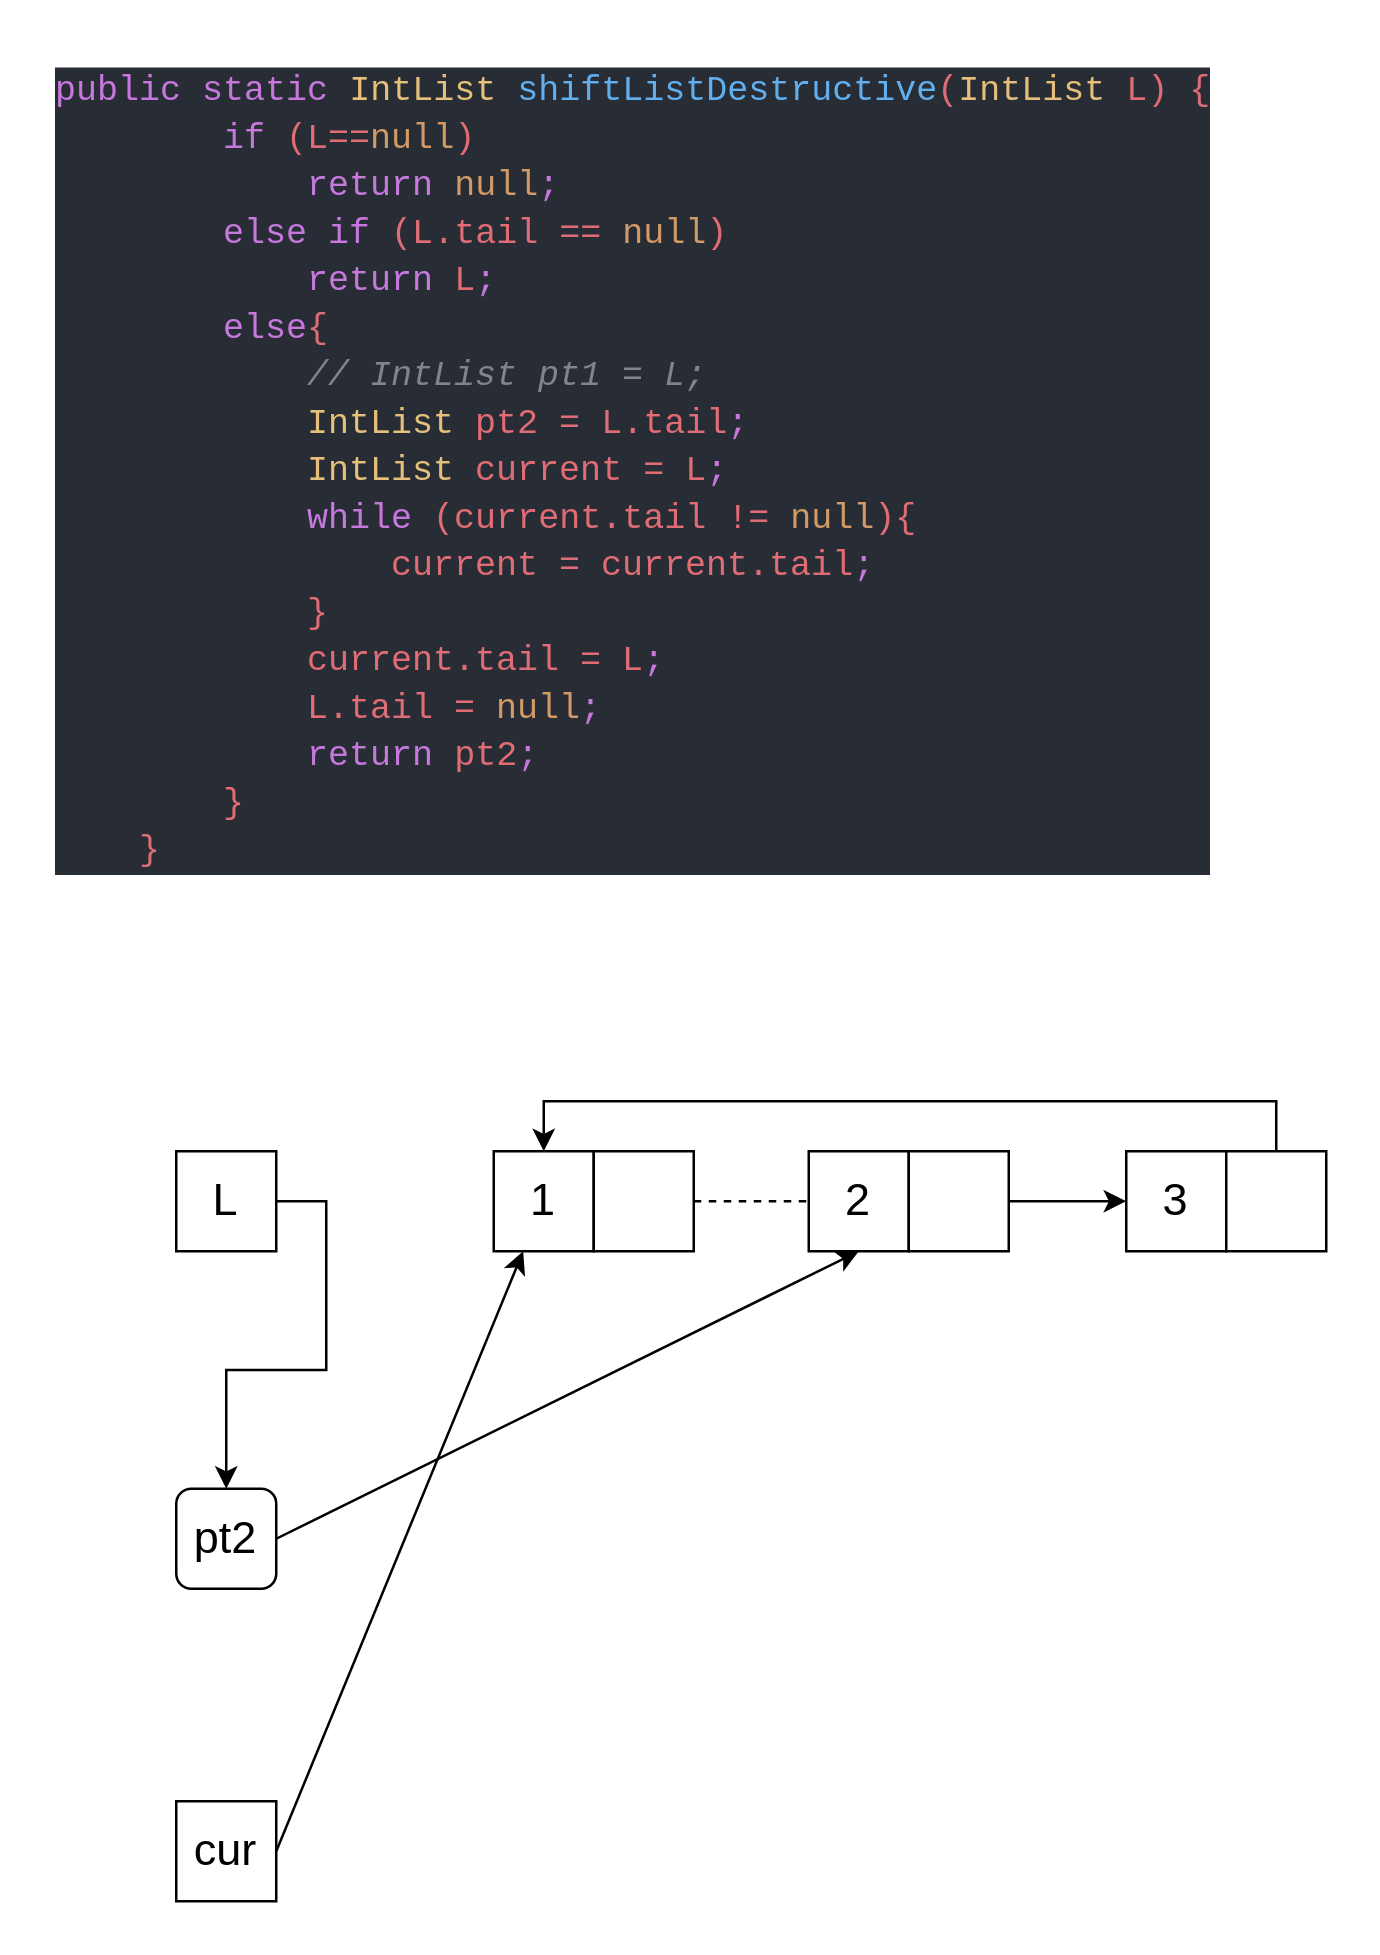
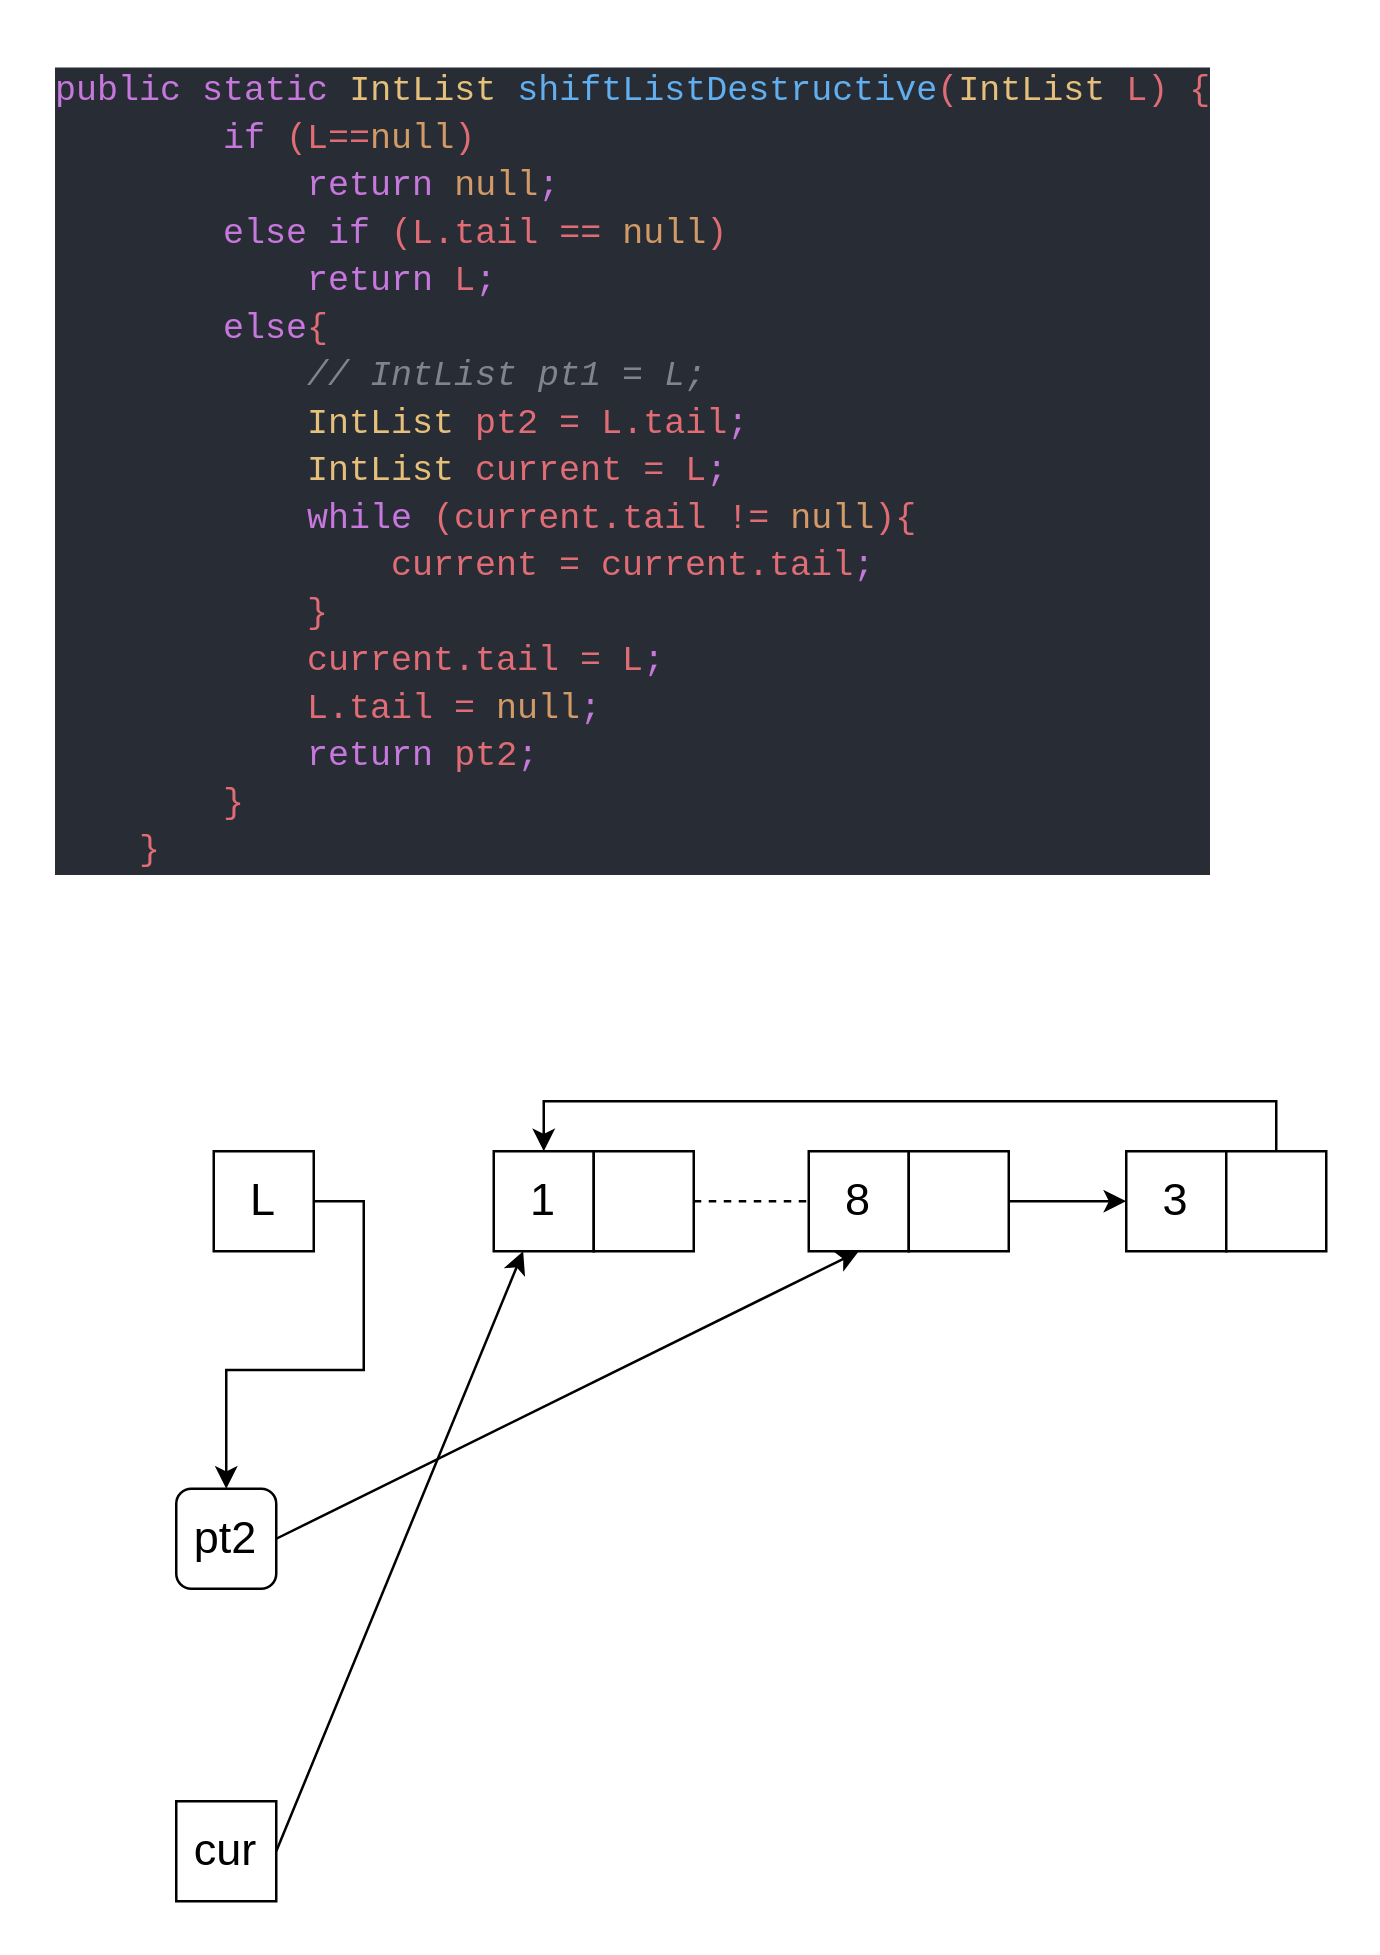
  <mxCell id="0" />
  <mxCell id="1" parent="0" />
  <mxCell id="2" value="&lt;div style=&quot;color: rgb(171 , 178 , 191) ; background-color: rgb(40 , 44 , 52) ; font-family: &amp;#34;consolas&amp;#34; , &amp;#34;courier new&amp;#34; , monospace ; font-weight: normal ; font-size: 14px ; line-height: 19px&quot;&gt;&lt;div&gt;&lt;span style=&quot;color: #c678dd&quot;&gt;public&lt;/span&gt;&lt;span style=&quot;color: #e06c75&quot;&gt;&amp;nbsp;&lt;/span&gt;&lt;span style=&quot;color: #c678dd&quot;&gt;static&lt;/span&gt;&lt;span style=&quot;color: #e06c75&quot;&gt;&amp;nbsp;&lt;/span&gt;&lt;span style=&quot;color: #e5c07b&quot;&gt;IntList&lt;/span&gt;&lt;span style=&quot;color: #e06c75&quot;&gt;&amp;nbsp;&lt;/span&gt;&lt;span style=&quot;color: #61afef&quot;&gt;shiftListDestructive&lt;/span&gt;&lt;span style=&quot;color: #e06c75&quot;&gt;(&lt;/span&gt;&lt;span style=&quot;color: #e5c07b&quot;&gt;IntList&lt;/span&gt;&lt;span style=&quot;color: #e06c75&quot;&gt;&amp;nbsp;L)&amp;nbsp;{&lt;/span&gt;&lt;/div&gt;&lt;div&gt;&lt;span style=&quot;color: #e06c75&quot;&gt;&amp;nbsp;&amp;nbsp;&amp;nbsp;&amp;nbsp;&amp;nbsp;&amp;nbsp;&amp;nbsp;&amp;nbsp;&lt;/span&gt;&lt;span style=&quot;color: #c678dd&quot;&gt;if&lt;/span&gt;&lt;span style=&quot;color: #e06c75&quot;&gt;&amp;nbsp;(L==&lt;/span&gt;&lt;span style=&quot;color: #d19a66&quot;&gt;null&lt;/span&gt;&lt;span style=&quot;color: #e06c75&quot;&gt;)&lt;/span&gt;&lt;/div&gt;&lt;div&gt;&lt;span style=&quot;color: #e06c75&quot;&gt;&amp;nbsp;&amp;nbsp;&amp;nbsp;&amp;nbsp;&amp;nbsp;&amp;nbsp;&amp;nbsp;&amp;nbsp;&amp;nbsp;&amp;nbsp;&amp;nbsp;&amp;nbsp;&lt;/span&gt;&lt;span style=&quot;color: #c678dd&quot;&gt;return&lt;/span&gt;&lt;span style=&quot;color: #e06c75&quot;&gt;&amp;nbsp;&lt;/span&gt;&lt;span style=&quot;color: #d19a66&quot;&gt;null&lt;/span&gt;&lt;span style=&quot;color: #c678dd&quot;&gt;;&lt;/span&gt;&lt;/div&gt;&lt;div&gt;&lt;span style=&quot;color: #e06c75&quot;&gt;&amp;nbsp;&amp;nbsp;&amp;nbsp;&amp;nbsp;&amp;nbsp;&amp;nbsp;&amp;nbsp;&amp;nbsp;&lt;/span&gt;&lt;span style=&quot;color: #c678dd&quot;&gt;else&lt;/span&gt;&lt;span style=&quot;color: #e06c75&quot;&gt;&amp;nbsp;&lt;/span&gt;&lt;span style=&quot;color: #c678dd&quot;&gt;if&lt;/span&gt;&lt;span style=&quot;color: #e06c75&quot;&gt;&amp;nbsp;(L.tail&amp;nbsp;==&amp;nbsp;&lt;/span&gt;&lt;span style=&quot;color: #d19a66&quot;&gt;null&lt;/span&gt;&lt;span style=&quot;color: #e06c75&quot;&gt;)&lt;/span&gt;&lt;/div&gt;&lt;div&gt;&lt;span style=&quot;color: #e06c75&quot;&gt;&amp;nbsp;&amp;nbsp;&amp;nbsp;&amp;nbsp;&amp;nbsp;&amp;nbsp;&amp;nbsp;&amp;nbsp;&amp;nbsp;&amp;nbsp;&amp;nbsp;&amp;nbsp;&lt;/span&gt;&lt;span style=&quot;color: #c678dd&quot;&gt;return&lt;/span&gt;&lt;span style=&quot;color: #e06c75&quot;&gt;&amp;nbsp;L&lt;/span&gt;&lt;span style=&quot;color: #c678dd&quot;&gt;;&lt;/span&gt;&lt;/div&gt;&lt;div&gt;&lt;span style=&quot;color: #e06c75&quot;&gt;&amp;nbsp;&amp;nbsp;&amp;nbsp;&amp;nbsp;&amp;nbsp;&amp;nbsp;&amp;nbsp;&amp;nbsp;&lt;/span&gt;&lt;span style=&quot;color: #c678dd&quot;&gt;else&lt;/span&gt;&lt;span style=&quot;color: #e06c75&quot;&gt;{&lt;/span&gt;&lt;/div&gt;&lt;div&gt;&lt;span style=&quot;color: #e06c75&quot;&gt;&amp;nbsp;&amp;nbsp;&amp;nbsp;&amp;nbsp;&amp;nbsp;&amp;nbsp;&amp;nbsp;&amp;nbsp;&amp;nbsp;&amp;nbsp;&amp;nbsp;&amp;nbsp;&lt;/span&gt;&lt;span style=&quot;color: #7f848e ; font-style: italic&quot;&gt;//&amp;nbsp;IntList&amp;nbsp;pt1&amp;nbsp;=&amp;nbsp;L;&lt;/span&gt;&lt;/div&gt;&lt;div&gt;&lt;span style=&quot;color: #e06c75&quot;&gt;&amp;nbsp;&amp;nbsp;&amp;nbsp;&amp;nbsp;&amp;nbsp;&amp;nbsp;&amp;nbsp;&amp;nbsp;&amp;nbsp;&amp;nbsp;&amp;nbsp;&amp;nbsp;&lt;/span&gt;&lt;span style=&quot;color: #e5c07b&quot;&gt;IntList&lt;/span&gt;&lt;span style=&quot;color: #e06c75&quot;&gt;&amp;nbsp;pt2&amp;nbsp;=&amp;nbsp;L.tail&lt;/span&gt;&lt;span style=&quot;color: #c678dd&quot;&gt;;&lt;/span&gt;&lt;/div&gt;&lt;div&gt;&lt;span style=&quot;color: #e06c75&quot;&gt;&amp;nbsp;&amp;nbsp;&amp;nbsp;&amp;nbsp;&amp;nbsp;&amp;nbsp;&amp;nbsp;&amp;nbsp;&amp;nbsp;&amp;nbsp;&amp;nbsp;&amp;nbsp;&lt;/span&gt;&lt;span style=&quot;color: #e5c07b&quot;&gt;IntList&lt;/span&gt;&lt;span style=&quot;color: #e06c75&quot;&gt;&amp;nbsp;current&amp;nbsp;=&amp;nbsp;L&lt;/span&gt;&lt;span style=&quot;color: #c678dd&quot;&gt;;&lt;/span&gt;&lt;/div&gt;&lt;div&gt;&lt;span style=&quot;color: #e06c75&quot;&gt;&amp;nbsp;&amp;nbsp;&amp;nbsp;&amp;nbsp;&amp;nbsp;&amp;nbsp;&amp;nbsp;&amp;nbsp;&amp;nbsp;&amp;nbsp;&amp;nbsp;&amp;nbsp;&lt;/span&gt;&lt;span style=&quot;color: #c678dd&quot;&gt;while&lt;/span&gt;&lt;span style=&quot;color: #e06c75&quot;&gt;&amp;nbsp;(current.tail&amp;nbsp;!=&amp;nbsp;&lt;/span&gt;&lt;span style=&quot;color: #d19a66&quot;&gt;null&lt;/span&gt;&lt;span style=&quot;color: #e06c75&quot;&gt;){&lt;/span&gt;&lt;/div&gt;&lt;div&gt;&lt;span style=&quot;color: #e06c75&quot;&gt;&amp;nbsp;&amp;nbsp;&amp;nbsp;&amp;nbsp;&amp;nbsp;&amp;nbsp;&amp;nbsp;&amp;nbsp;&amp;nbsp;&amp;nbsp;&amp;nbsp;&amp;nbsp;&amp;nbsp;&amp;nbsp;&amp;nbsp;&amp;nbsp;current&amp;nbsp;=&amp;nbsp;current.tail&lt;/span&gt;&lt;span style=&quot;color: #c678dd&quot;&gt;;&lt;/span&gt;&lt;/div&gt;&lt;div&gt;&lt;span style=&quot;color: #e06c75&quot;&gt;&amp;nbsp;&amp;nbsp;&amp;nbsp;&amp;nbsp;&amp;nbsp;&amp;nbsp;&amp;nbsp;&amp;nbsp;&amp;nbsp;&amp;nbsp;&amp;nbsp;&amp;nbsp;}&lt;/span&gt;&lt;/div&gt;&lt;div&gt;&lt;span style=&quot;color: #e06c75&quot;&gt;&amp;nbsp;&amp;nbsp;&amp;nbsp;&amp;nbsp;&amp;nbsp;&amp;nbsp;&amp;nbsp;&amp;nbsp;&amp;nbsp;&amp;nbsp;&amp;nbsp;&amp;nbsp;current.tail&amp;nbsp;=&amp;nbsp;L&lt;/span&gt;&lt;span style=&quot;color: #c678dd&quot;&gt;;&lt;/span&gt;&lt;/div&gt;&lt;div&gt;&lt;span style=&quot;color: #e06c75&quot;&gt;&amp;nbsp;&amp;nbsp;&amp;nbsp;&amp;nbsp;&amp;nbsp;&amp;nbsp;&amp;nbsp;&amp;nbsp;&amp;nbsp;&amp;nbsp;&amp;nbsp;&amp;nbsp;L.tail&amp;nbsp;=&amp;nbsp;&lt;/span&gt;&lt;span style=&quot;color: #d19a66&quot;&gt;null&lt;/span&gt;&lt;span style=&quot;color: #c678dd&quot;&gt;;&lt;/span&gt;&lt;/div&gt;&lt;div&gt;&lt;span style=&quot;color: #e06c75&quot;&gt;&amp;nbsp;&amp;nbsp;&amp;nbsp;&amp;nbsp;&amp;nbsp;&amp;nbsp;&amp;nbsp;&amp;nbsp;&amp;nbsp;&amp;nbsp;&amp;nbsp;&amp;nbsp;&lt;/span&gt;&lt;span style=&quot;color: #c678dd&quot;&gt;return&lt;/span&gt;&lt;span style=&quot;color: #e06c75&quot;&gt;&amp;nbsp;pt2&lt;/span&gt;&lt;span style=&quot;color: #c678dd&quot;&gt;;&lt;/span&gt;&lt;/div&gt;&lt;div&gt;&lt;span style=&quot;color: #e06c75&quot;&gt;&amp;nbsp;&amp;nbsp;&amp;nbsp;&amp;nbsp;&amp;nbsp;&amp;nbsp;&amp;nbsp;&amp;nbsp;}&lt;/span&gt;&lt;/div&gt;&lt;div&gt;&lt;span style=&quot;color: #e06c75&quot;&gt;&amp;nbsp;&amp;nbsp;&amp;nbsp;&amp;nbsp;}&lt;/span&gt;&lt;/div&gt;&lt;/div&gt;" style="text;whiteSpace=wrap;html=1;" vertex="1" parent="1"><mxGeometry x="20" y="20" width="450" height="400" as="geometry" /></mxCell>
  <mxCell id="3" style="edgeStyle=orthogonalEdgeStyle;rounded=0;orthogonalLoop=1;jettySize=auto;html=1;exitX=1;exitY=0.5;exitDx=0;exitDy=0;" edge="1" parent="1" source="4" target="13"><mxGeometry relative="1" as="geometry" /></mxCell>
- <mxCell id="4" value="&lt;font style=&quot;font-size: 18px&quot;&gt;L&lt;/font&gt;" style="whiteSpace=wrap;html=1;aspect=fixed;" vertex="1" parent="1"><mxGeometry x="70" y="460" width="40" height="40" as="geometry" /></mxCell>
+ <mxCell id="4" value="&lt;font style=&quot;font-size: 18px&quot;&gt;L&lt;/font&gt;" style="whiteSpace=wrap;html=1;aspect=fixed;" vertex="1" parent="1"><mxGeometry x="85" y="460" width="40" height="40" as="geometry" /></mxCell>
  <mxCell id="5" value="&lt;font style=&quot;font-size: 18px&quot;&gt;1&lt;/font&gt;" style="whiteSpace=wrap;html=1;aspect=fixed;" vertex="1" parent="1"><mxGeometry x="197" y="460" width="40" height="40" as="geometry" /></mxCell>
- <mxCell id="6" value="&lt;font style=&quot;font-size: 18px&quot;&gt;2&lt;/font&gt;" style="whiteSpace=wrap;html=1;aspect=fixed;" vertex="1" parent="1"><mxGeometry x="323" y="460" width="40" height="40" as="geometry" /></mxCell>
+ <mxCell id="6" value="&lt;font style=&quot;font-size: 18px&quot;&gt;8&lt;/font&gt;" style="whiteSpace=wrap;html=1;aspect=fixed;" vertex="1" parent="1"><mxGeometry x="323" y="460" width="40" height="40" as="geometry" /></mxCell>
  <mxCell id="7" value="&lt;font style=&quot;font-size: 18px&quot;&gt;3&lt;/font&gt;" style="whiteSpace=wrap;html=1;aspect=fixed;" vertex="1" parent="1"><mxGeometry x="450" y="460" width="40" height="40" as="geometry" /></mxCell>
  <mxCell id="8" value="" style="whiteSpace=wrap;html=1;aspect=fixed;" vertex="1" parent="1"><mxGeometry x="237" y="460" width="40" height="40" as="geometry" /></mxCell>
  <mxCell id="9" style="edgeStyle=orthogonalEdgeStyle;rounded=0;orthogonalLoop=1;jettySize=auto;html=1;exitX=1;exitY=0.5;exitDx=0;exitDy=0;entryX=0;entryY=0.5;entryDx=0;entryDy=0;" edge="1" parent="1" source="10" target="7"><mxGeometry relative="1" as="geometry" /></mxCell>
  <mxCell id="10" value="" style="whiteSpace=wrap;html=1;aspect=fixed;" vertex="1" parent="1"><mxGeometry x="363" y="460" width="40" height="40" as="geometry" /></mxCell>
  <mxCell id="11" style="edgeStyle=orthogonalEdgeStyle;rounded=0;orthogonalLoop=1;jettySize=auto;html=1;exitX=0.5;exitY=0;exitDx=0;exitDy=0;entryX=0.5;entryY=0;entryDx=0;entryDy=0;" edge="1" parent="1" source="12" target="5"><mxGeometry relative="1" as="geometry" /></mxCell>
  <mxCell id="12" value="" style="whiteSpace=wrap;html=1;aspect=fixed;" vertex="1" parent="1"><mxGeometry x="490" y="460" width="40" height="40" as="geometry" /></mxCell>
  <mxCell id="13" value="&lt;font style=&quot;font-size: 18px&quot;&gt;pt2&lt;/font&gt;" style="whiteSpace=wrap;html=1;aspect=fixed;rounded=1;" vertex="1" parent="1"><mxGeometry x="70" y="595" width="40" height="40" as="geometry" /></mxCell>
  <mxCell id="14" value="&lt;font style=&quot;font-size: 18px&quot;&gt;cur&lt;/font&gt;" style="whiteSpace=wrap;html=1;aspect=fixed;" vertex="1" parent="1"><mxGeometry x="70" y="720" width="40" height="40" as="geometry" /></mxCell>
  <mxCell id="15" value="" style="endArrow=classic;html=1;exitX=1;exitY=0.5;exitDx=0;exitDy=0;entryX=0.5;entryY=1;entryDx=0;entryDy=0;" edge="1" parent="1" source="13" target="6"><mxGeometry width="50" height="50" relative="1" as="geometry"><mxPoint x="520" y="600" as="sourcePoint" /><mxPoint x="570" y="550" as="targetPoint" /></mxGeometry></mxCell>
  <mxCell id="16" value="" style="endArrow=classic;html=1;exitX=1;exitY=0.5;exitDx=0;exitDy=0;" edge="1" parent="1" source="14" target="5"><mxGeometry width="50" height="50" relative="1" as="geometry"><mxPoint x="520" y="600" as="sourcePoint" /><mxPoint x="570" y="550" as="targetPoint" /></mxGeometry></mxCell>
  <mxCell id="17" value="" style="endArrow=none;dashed=1;html=1;exitX=1;exitY=0.5;exitDx=0;exitDy=0;entryX=0;entryY=0.5;entryDx=0;entryDy=0;" edge="1" parent="1" source="8" target="6"><mxGeometry width="50" height="50" relative="1" as="geometry"><mxPoint x="520" y="600" as="sourcePoint" /><mxPoint x="570" y="550" as="targetPoint" /></mxGeometry></mxCell>
